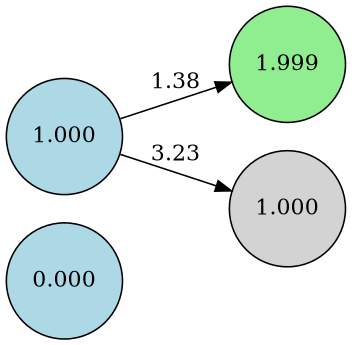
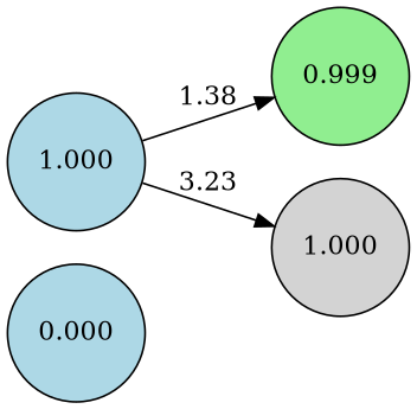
  digraph {
    rankdir=LR
    node [fillcolor=lightblue shape=circle style=filled]
    n1 [label=0.000]
    n2 [label=1.000]
-   n3 [fillcolor=lightgreen label=1.999]
+   n3 [fillcolor=lightgreen label=0.999]
    n4 [fillcolor=lightgray label=1.000]
    n2 -> n3 [label=1.38]
    n2 -> n4 [label=3.23]
  }
